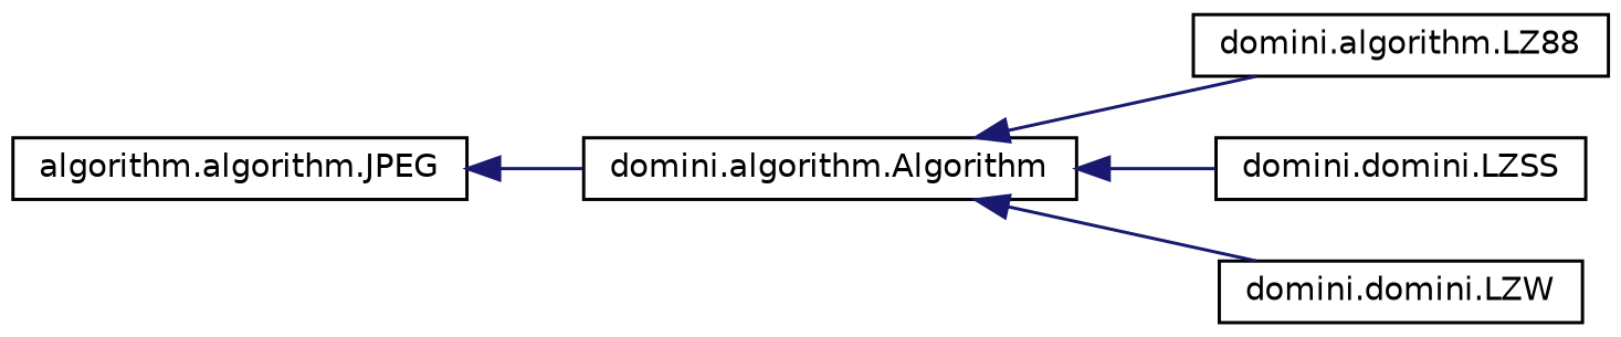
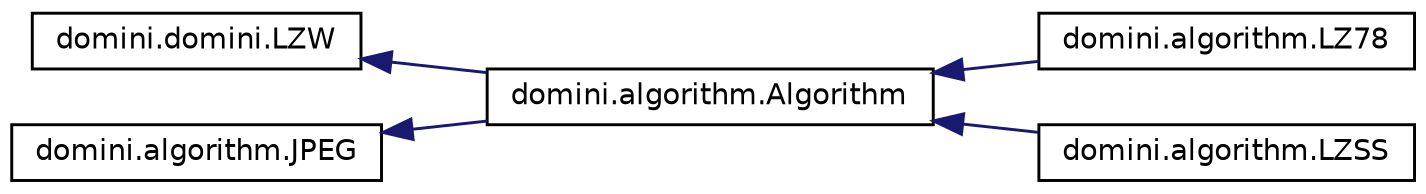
  digraph {
    rankdir=LR
    node [color=black fillcolor=white fontname=Helvetica fontsize=10 shape=record style=filled]
    edge [color=midnightblue dir=back fontname=Helvetica fontsize=10 labelfontname=Helvetica labelfontsize=10 style=solid]
    n1 [height=0.2 label="domini.algorithm.Algorithm" width=0.4]
-   n2 [height=0.2 label="domini.algorithm.LZ88" width=0.4]
-   n3 [height=0.2 label="domini.domini.LZSS" width=0.4]
+   n2 [height=0.2 label="domini.algorithm.LZ78" width=0.4]
+   n3 [height=0.2 label="domini.algorithm.LZSS" width=0.4]
    n4 [height=0.2 label="domini.domini.LZW" width=0.4]
-   n5 [height=0.2 label="algorithm.algorithm.JPEG" width=0.4]
+   n5 [height=0.2 label="domini.algorithm.JPEG" width=0.4]
    n1 -> n2
    n1 -> n3
-   n1 -> n4
+   n4 -> n1
    n5 -> n1
  }
